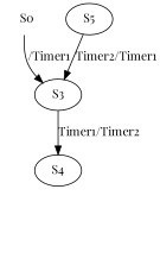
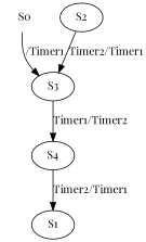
  digraph {
    fontname="Playfair Display"
    node [fontname="Playfair Display"]
    edge [fontname="Playfair Display"]
    S0 [shape=none]
    S3
-   S2 [label=S5]
+   S2
    S4
+   S1
    S0 -> S3 [label="/Timer1"]
    S3 -> S4 [label="Timer1/Timer2"]
    S2 -> S3 [label="Timer2/Timer1"]
+   S4 -> S1 [label="Timer2/Timer1"]
  }
